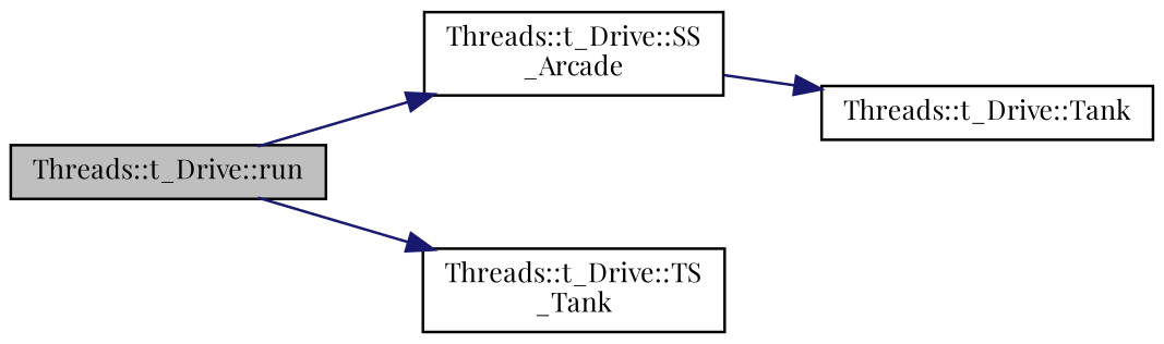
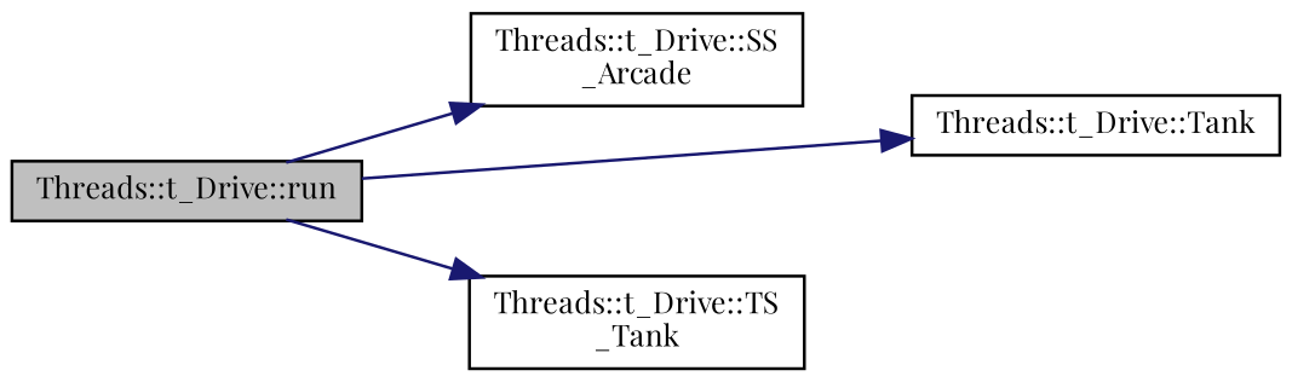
  digraph {
    fontname="Playfair Display"
    rankdir=LR
    node [color=black fillcolor=white fontname="Playfair Display" fontsize=10 shape=record style=filled]
    edge [color=midnightblue fontname="Playfair Display" fontsize=10 labelfontname=Helvetica labelfontsize=10 style=solid]
    n1 [fillcolor=grey75 fontcolor=black height=0.2 label="Threads::t_Drive::run" width=0.4]
    n2 [height=0.2 label="Threads::t_Drive::SS\l_Arcade" width=0.4]
    n3 [height=0.2 label="Threads::t_Drive::Tank" width=0.4]
    n4 [height=0.2 label="Threads::t_Drive::TS\l_Tank" width=0.4]
    n1 -> n2
-   n2 -> n3
+   n1 -> n3
    n1 -> n4
  }
